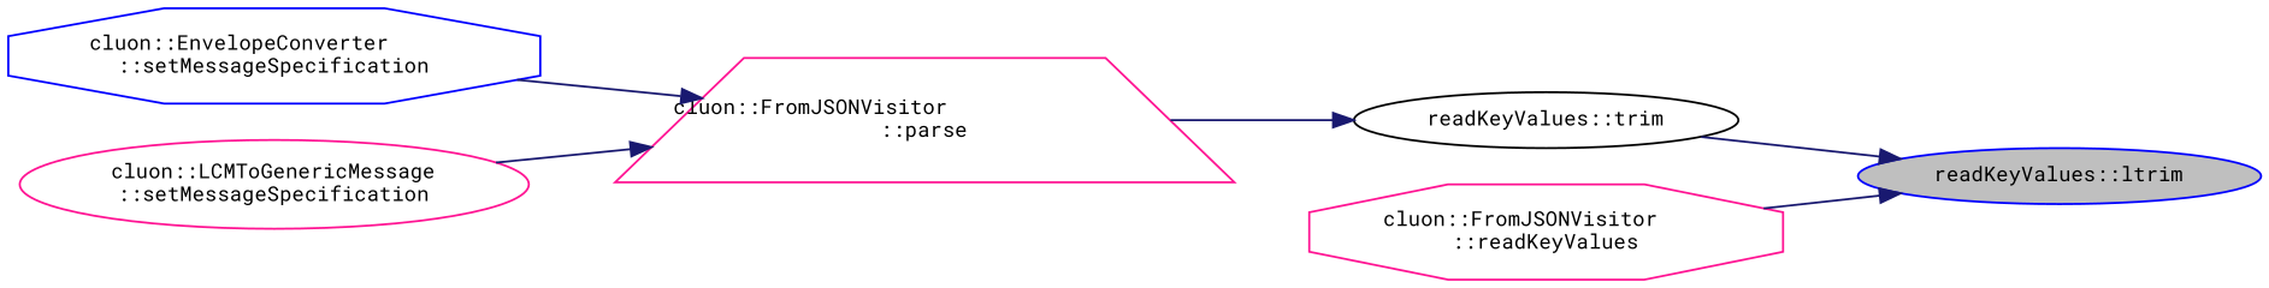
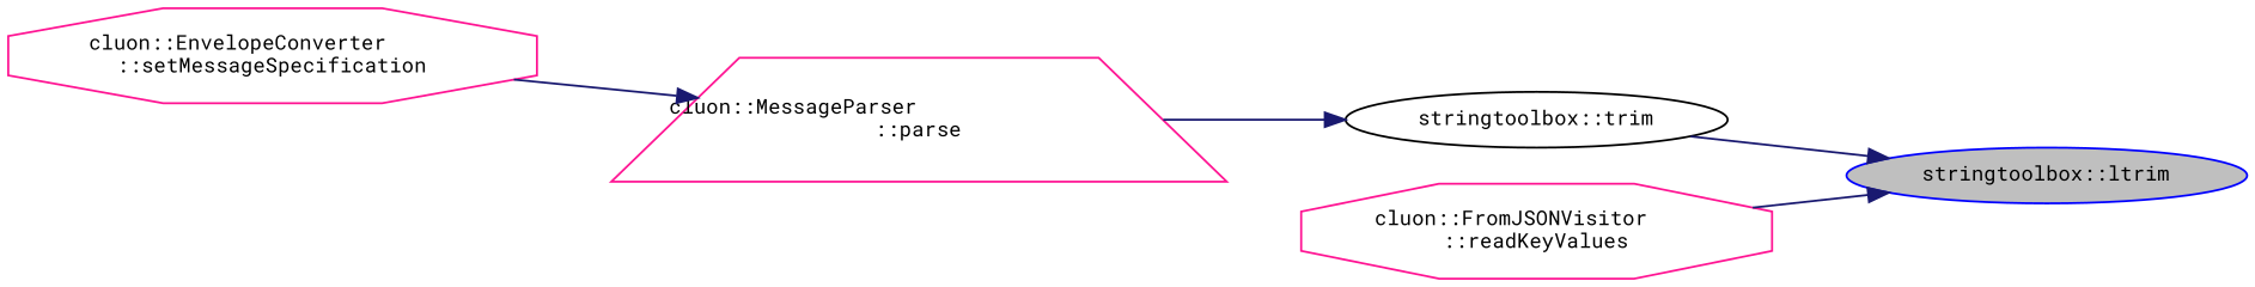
  digraph {
    fontname="Roboto Mono"
    rankdir=RL
    node [color=deeppink fillcolor=white fontname="Roboto Mono" fontsize=10 shape=ellipse style=filled]
    edge [color=midnightblue dir=back fontname="Roboto Mono" fontsize=10 labelfontname=Helvetica labelfontsize=10 style=solid]
-   n1 [color=blue fillcolor=grey75 fontcolor=black height=0.2 label="readKeyValues::ltrim" width=0.4]
-   n2 [color=black height=0.2 label="readKeyValues::trim" width=0.4]
+   n1 [color=blue fillcolor=grey75 fontcolor=black height=0.2 label="stringtoolbox::ltrim" width=0.4]
+   n2 [color=black height=0.2 label="stringtoolbox::trim" width=0.4]
    n3 [height=0.2 label="cluon::FromJSONVisitor\l::readKeyValues" shape=octagon width=0.4]
-   n4 [height=0.2 label="cluon::FromJSONVisitor\l::parse" shape=trapezium width=0.4]
-   n5 [color=blue height=0.2 label="cluon::EnvelopeConverter\l::setMessageSpecification" shape=octagon width=0.4]
-   n6 [height=0.2 label="cluon::LCMToGenericMessage\l::setMessageSpecification" width=0.4]
+   n4 [height=0.2 label="cluon::MessageParser\l::parse" shape=trapezium width=0.4]
+   n5 [height=0.2 label="cluon::EnvelopeConverter\l::setMessageSpecification" shape=octagon width=0.4]
    n1 -> n2
    n1 -> n3
    n2 -> n4
    n4 -> n5
-   n4 -> n6
  }
